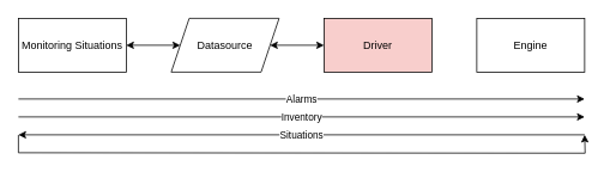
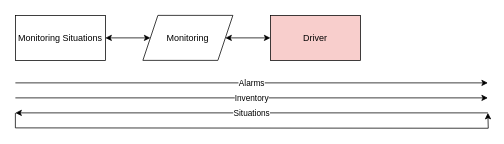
  <mxCell id="0" />
  <mxCell id="1" parent="0" />
  <mxCell id="2" style="edgeStyle=orthogonalEdgeStyle;rounded=0;orthogonalLoop=1;jettySize=auto;html=1;exitX=1;exitY=0.5;exitDx=0;exitDy=0;entryX=0;entryY=0.5;entryDx=0;entryDy=0;startArrow=classic;startFill=1;" edge="1" parent="1" source="3" target="6"><mxGeometry relative="1" as="geometry" /></mxCell>
- <mxCell id="3" value="Datasource" style="shape=parallelogram;perimeter=parallelogramPerimeter;whiteSpace=wrap;html=1;fixedSize=1;" vertex="1" parent="1"><mxGeometry x="190" y="20" width="120" height="60" as="geometry" /></mxCell>
+ <mxCell id="3" value="Monitoring" style="shape=parallelogram;perimeter=parallelogramPerimeter;whiteSpace=wrap;html=1;fixedSize=1;" vertex="1" parent="1"><mxGeometry x="190" y="20" width="120" height="60" as="geometry" /></mxCell>
  <mxCell id="4" style="edgeStyle=orthogonalEdgeStyle;rounded=0;orthogonalLoop=1;jettySize=auto;html=1;exitX=1;exitY=0.5;exitDx=0;exitDy=0;entryX=0;entryY=0.5;entryDx=0;entryDy=0;startArrow=classic;startFill=1;" edge="1" parent="1" source="5" target="3"><mxGeometry relative="1" as="geometry" /></mxCell>
  <mxCell id="5" value="Monitoring Situations" style="rounded=0;whiteSpace=wrap;html=1;" vertex="1" parent="1"><mxGeometry x="20" y="20" width="120" height="60" as="geometry" /></mxCell>
  <mxCell id="6" value="Driver" style="rounded=0;whiteSpace=wrap;html=1;fillColor=#f8cecc;" vertex="1" parent="1"><mxGeometry x="360" y="20" width="120" height="60" as="geometry" /></mxCell>
- <mxCell id="7" value="Engine" style="rounded=0;whiteSpace=wrap;html=1;" vertex="1" parent="1"><mxGeometry x="530" y="20" width="120" height="60" as="geometry" /></mxCell>
  <mxCell id="8" value="Alarms" style="endArrow=classic;html=1;rounded=0;" edge="1" parent="1"><mxGeometry width="50" height="50" relative="1" as="geometry"><mxPoint x="20" y="110" as="sourcePoint" /><mxPoint x="650" y="110" as="targetPoint" /></mxGeometry></mxCell>
  <mxCell id="9" value="Inventory" style="endArrow=classic;html=1;rounded=0;" edge="1" parent="1"><mxGeometry width="50" height="50" relative="1" as="geometry"><mxPoint x="20" y="130" as="sourcePoint" /><mxPoint x="650" y="130" as="targetPoint" /></mxGeometry></mxCell>
  <mxCell id="10" value="Situations" style="endArrow=none;html=1;rounded=0;startArrow=classic;startFill=1;endFill=0;edgeStyle=orthogonalEdgeStyle;" edge="1" parent="1"><mxGeometry width="50" height="50" relative="1" as="geometry"><mxPoint x="20" y="150" as="sourcePoint" /><mxPoint x="650" y="150" as="targetPoint" /></mxGeometry></mxCell>
  <mxCell id="11" value="" style="endArrow=classic;html=1;rounded=0;edgeStyle=orthogonalEdgeStyle;" edge="1" parent="1"><mxGeometry width="50" height="50" relative="1" as="geometry"><mxPoint x="20" y="170" as="sourcePoint" /><mxPoint x="650" y="150" as="targetPoint" /></mxGeometry></mxCell>
  <mxCell id="12" value="" style="endArrow=none;html=1;rounded=0;" edge="1" parent="1"><mxGeometry width="50" height="50" relative="1" as="geometry"><mxPoint x="20" y="170" as="sourcePoint" /><mxPoint x="20" y="150" as="targetPoint" /></mxGeometry></mxCell>
